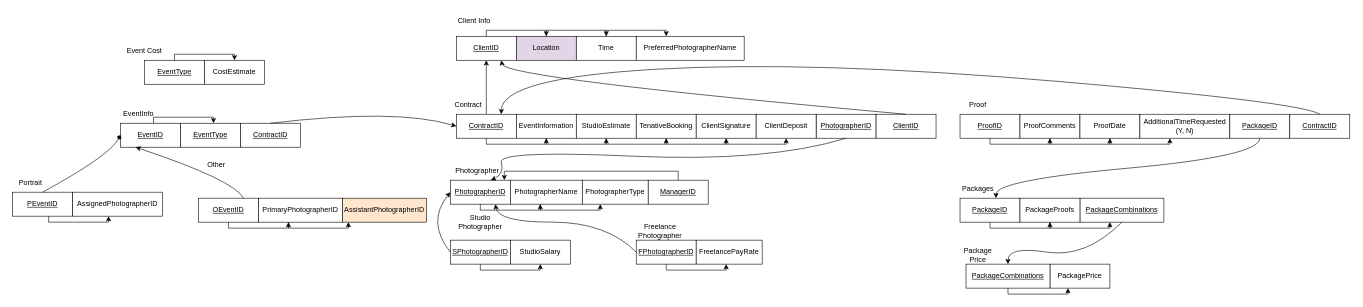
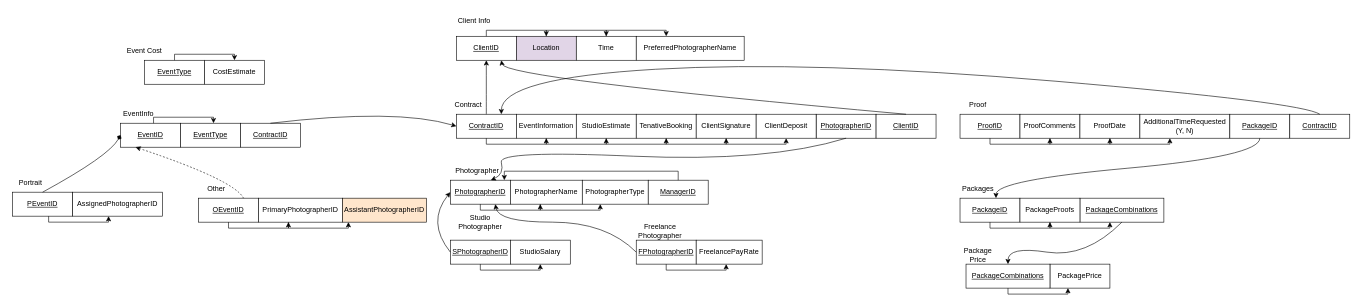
  <mxCell id="0" />
  <mxCell id="1" parent="0" />
  <mxCell id="2" value="&lt;u&gt;ClientID&lt;/u&gt;" style="whiteSpace=wrap;html=1;align=center;" parent="1" vertex="1"><mxGeometry x="760" y="60" width="100" height="40" as="geometry" /></mxCell>
  <mxCell id="3" value="Location" style="whiteSpace=wrap;html=1;align=center;fillColor=#e1d5e7;" parent="1" vertex="1"><mxGeometry x="860" y="60" width="100" height="40" as="geometry" /></mxCell>
  <mxCell id="4" value="Time" style="whiteSpace=wrap;html=1;align=center;" parent="1" vertex="1"><mxGeometry x="960" y="60" width="100" height="40" as="geometry" /></mxCell>
  <mxCell id="5" value="PreferredPhotographerName" style="whiteSpace=wrap;html=1;align=center;" parent="1" vertex="1"><mxGeometry x="1060" y="60" width="180" height="40" as="geometry" /></mxCell>
  <mxCell id="6" value="Client Info" style="text;html=1;strokeColor=none;fillColor=none;align=center;verticalAlign=middle;whiteSpace=wrap;rounded=0;" parent="1" vertex="1"><mxGeometry x="760" y="20" width="60" height="30" as="geometry" /></mxCell>
  <mxCell id="7" value="&lt;u&gt;ContractID&lt;/u&gt;" style="whiteSpace=wrap;html=1;align=center;" parent="1" vertex="1"><mxGeometry x="760" y="190" width="100" height="40" as="geometry" /></mxCell>
  <mxCell id="8" value="&lt;u&gt;PhotographerID&lt;/u&gt;" style="whiteSpace=wrap;html=1;align=center;" parent="1" vertex="1"><mxGeometry x="1360" y="190" width="100" height="40" as="geometry" /></mxCell>
  <mxCell id="9" value="EventInformation" style="whiteSpace=wrap;html=1;align=center;" parent="1" vertex="1"><mxGeometry x="860" y="190" width="100" height="40" as="geometry" /></mxCell>
  <mxCell id="10" value="StudioEstimate" style="whiteSpace=wrap;html=1;align=center;" parent="1" vertex="1"><mxGeometry x="960" y="190" width="100" height="40" as="geometry" /></mxCell>
  <mxCell id="11" value="TenativeBooking" style="whiteSpace=wrap;html=1;align=center;" parent="1" vertex="1"><mxGeometry x="1060" y="190" width="100" height="40" as="geometry" /></mxCell>
  <mxCell id="12" value="ClientSignature" style="whiteSpace=wrap;html=1;align=center;" parent="1" vertex="1"><mxGeometry x="1160" y="190" width="100" height="40" as="geometry" /></mxCell>
  <mxCell id="13" value="ClientDeposit" style="whiteSpace=wrap;html=1;align=center;" parent="1" vertex="1"><mxGeometry x="1260" y="190" width="100" height="40" as="geometry" /></mxCell>
  <mxCell id="14" value="Contract" style="text;html=1;strokeColor=none;fillColor=none;align=center;verticalAlign=middle;whiteSpace=wrap;rounded=0;" parent="1" vertex="1"><mxGeometry x="750" y="160" width="60" height="30" as="geometry" /></mxCell>
  <mxCell id="15" value="&lt;u&gt;PhotographerID&lt;/u&gt;" style="whiteSpace=wrap;html=1;align=center;" parent="1" vertex="1"><mxGeometry x="750" y="300" width="100" height="40" as="geometry" /></mxCell>
  <mxCell id="16" value="PhotographerName" style="whiteSpace=wrap;html=1;align=center;" parent="1" vertex="1"><mxGeometry x="850" y="300" width="120" height="40" as="geometry" /></mxCell>
  <mxCell id="17" value="PhotographerType" style="whiteSpace=wrap;html=1;align=center;" parent="1" vertex="1"><mxGeometry x="970" y="300" width="110" height="40" as="geometry" /></mxCell>
  <mxCell id="18" value="&lt;u&gt;ManagerID&lt;/u&gt;" style="whiteSpace=wrap;html=1;align=center;" parent="1" vertex="1"><mxGeometry x="1080" y="300" width="100" height="40" as="geometry" /></mxCell>
  <mxCell id="19" value="Photographer" style="text;html=1;strokeColor=none;fillColor=none;align=center;verticalAlign=middle;whiteSpace=wrap;rounded=0;" parent="1" vertex="1"><mxGeometry x="750" y="270" width="90" height="30" as="geometry" /></mxCell>
  <mxCell id="20" value="&lt;u style=&quot;border-color: var(--border-color);&quot;&gt;SPhotographerID&lt;/u&gt;" style="whiteSpace=wrap;html=1;align=center;" parent="1" vertex="1"><mxGeometry x="750" y="400" width="100" height="40" as="geometry" /></mxCell>
  <mxCell id="21" value="StudioSalary" style="whiteSpace=wrap;html=1;align=center;" parent="1" vertex="1"><mxGeometry x="850" y="400" width="100" height="40" as="geometry" /></mxCell>
  <mxCell id="22" value="Studio Photographer" style="text;html=1;strokeColor=none;fillColor=none;align=center;verticalAlign=middle;whiteSpace=wrap;rounded=0;" parent="1" vertex="1"><mxGeometry x="760" y="355" width="80" height="30" as="geometry" /></mxCell>
  <mxCell id="23" value="&lt;u style=&quot;border-color: var(--border-color);&quot;&gt;FPhotographerID&lt;/u&gt;" style="whiteSpace=wrap;html=1;align=center;" parent="1" vertex="1"><mxGeometry x="1060" y="400" width="100" height="40" as="geometry" /></mxCell>
  <mxCell id="24" value="FreelancePayRate" style="whiteSpace=wrap;html=1;align=center;" parent="1" vertex="1"><mxGeometry x="1160" y="400" width="110" height="40" as="geometry" /></mxCell>
  <mxCell id="25" value="Freelance Photographer" style="text;html=1;strokeColor=none;fillColor=none;align=center;verticalAlign=middle;whiteSpace=wrap;rounded=0;" parent="1" vertex="1"><mxGeometry x="1060" y="370" width="80" height="30" as="geometry" /></mxCell>
  <mxCell id="26" value="&lt;u&gt;EventID&lt;/u&gt;" style="whiteSpace=wrap;html=1;align=center;" parent="1" vertex="1"><mxGeometry x="200" y="205" width="100" height="40" as="geometry" /></mxCell>
  <mxCell id="27" value="CostEstimate" style="whiteSpace=wrap;html=1;align=center;" parent="1" vertex="1"><mxGeometry x="340" y="100" width="100" height="40" as="geometry" /></mxCell>
  <mxCell id="28" value="&lt;u&gt;EventType&lt;/u&gt;" style="whiteSpace=wrap;html=1;align=center;" parent="1" vertex="1"><mxGeometry x="300" y="205" width="100" height="40" as="geometry" /></mxCell>
  <mxCell id="29" value="&lt;u style=&quot;border-color: var(--border-color);&quot;&gt;PEventID&lt;/u&gt;" style="whiteSpace=wrap;html=1;align=center;" parent="1" vertex="1"><mxGeometry x="20" y="320" width="100" height="40" as="geometry" /></mxCell>
  <mxCell id="30" value="AssignedPhotographerID" style="whiteSpace=wrap;html=1;align=center;" parent="1" vertex="1"><mxGeometry x="120" y="320" width="150" height="40" as="geometry" /></mxCell>
  <mxCell id="31" value="EventInfo" style="text;html=1;strokeColor=none;fillColor=none;align=center;verticalAlign=middle;whiteSpace=wrap;rounded=0;" parent="1" vertex="1"><mxGeometry x="200" y="175" width="60" height="30" as="geometry" /></mxCell>
  <mxCell id="32" value="Portrait" style="text;html=1;strokeColor=none;fillColor=none;align=center;verticalAlign=middle;whiteSpace=wrap;rounded=0;" parent="1" vertex="1"><mxGeometry x="20" y="290" width="60" height="30" as="geometry" /></mxCell>
  <mxCell id="33" value="&lt;u&gt;OEventID&lt;/u&gt;" style="whiteSpace=wrap;html=1;align=center;" parent="1" vertex="1"><mxGeometry x="330" y="330" width="100" height="40" as="geometry" /></mxCell>
  <mxCell id="34" value="PrimaryPhotographerID" style="whiteSpace=wrap;html=1;align=center;" parent="1" vertex="1"><mxGeometry x="430" y="330" width="140" height="40" as="geometry" /></mxCell>
  <mxCell id="35" value="AssistantPhotographerID" style="whiteSpace=wrap;html=1;align=center;fillColor=#ffe6cc;" parent="1" vertex="1"><mxGeometry x="570" y="330" width="140" height="40" as="geometry" /></mxCell>
- <mxCell id="36" value="Other" style="text;html=1;strokeColor=none;fillColor=none;align=center;verticalAlign=middle;whiteSpace=wrap;rounded=0;" parent="1" vertex="1"><mxGeometry x="330" y="260" width="60" height="30" as="geometry" /></mxCell>
+ <mxCell id="36" value="Other" style="text;html=1;strokeColor=none;fillColor=none;align=center;verticalAlign=middle;whiteSpace=wrap;rounded=0;" parent="1" vertex="1"><mxGeometry x="330" y="300" width="60" height="30" as="geometry" /></mxCell>
  <mxCell id="37" value="&lt;u&gt;ProofID&lt;/u&gt;" style="whiteSpace=wrap;html=1;align=center;" parent="1" vertex="1"><mxGeometry x="1600" y="190" width="100" height="40" as="geometry" /></mxCell>
  <mxCell id="38" value="ProofComments" style="whiteSpace=wrap;html=1;align=center;" parent="1" vertex="1"><mxGeometry x="1700" y="190" width="100" height="40" as="geometry" /></mxCell>
  <mxCell id="39" value="ProofDate" style="whiteSpace=wrap;html=1;align=center;" parent="1" vertex="1"><mxGeometry x="1800" y="190" width="100" height="40" as="geometry" /></mxCell>
  <mxCell id="40" value="AdditionalTimeRequested (Y, N)" style="whiteSpace=wrap;html=1;align=center;" parent="1" vertex="1"><mxGeometry x="1900" y="190" width="150" height="40" as="geometry" /></mxCell>
  <mxCell id="41" value="&lt;u&gt;PackageID&lt;/u&gt;" style="whiteSpace=wrap;html=1;align=center;" parent="1" vertex="1"><mxGeometry x="1600" y="330" width="100" height="40" as="geometry" /></mxCell>
  <mxCell id="42" value="Proof" style="text;html=1;strokeColor=none;fillColor=none;align=center;verticalAlign=middle;whiteSpace=wrap;rounded=0;" parent="1" vertex="1"><mxGeometry x="1600" y="160" width="60" height="30" as="geometry" /></mxCell>
  <mxCell id="43" value="PackagePrice" style="whiteSpace=wrap;html=1;align=center;" parent="1" vertex="1"><mxGeometry x="1750" y="440" width="100" height="40" as="geometry" /></mxCell>
  <mxCell id="44" value="&lt;u&gt;PackageCombinations&lt;/u&gt;" style="whiteSpace=wrap;html=1;align=center;" parent="1" vertex="1"><mxGeometry x="1800" y="330" width="140" height="40" as="geometry" /></mxCell>
  <mxCell id="45" value="PackageProofs" style="whiteSpace=wrap;html=1;align=center;" parent="1" vertex="1"><mxGeometry x="1700" y="330" width="100" height="40" as="geometry" /></mxCell>
  <mxCell id="46" value="Packages" style="text;html=1;strokeColor=none;fillColor=none;align=center;verticalAlign=middle;whiteSpace=wrap;rounded=0;" parent="1" vertex="1"><mxGeometry x="1600" y="300" width="60" height="30" as="geometry" /></mxCell>
  <mxCell id="47" value="" style="curved=1;endArrow=diamond;html=1;rounded=0;exitX=0.5;exitY=0;exitDx=0;exitDy=0;entryX=0;entryY=0.5;entryDx=0;entryDy=0;" parent="1" source="29" target="26" edge="1"><mxGeometry width="50" height="50" relative="1" as="geometry"><mxPoint x="110" y="290" as="sourcePoint" /><mxPoint x="160" y="240" as="targetPoint" /><Array as="points"><mxPoint x="180" y="260" /></Array></mxGeometry></mxCell>
- <mxCell id="48" value="" style="curved=1;endArrow=classic;html=1;rounded=0;exitX=0.75;exitY=0;exitDx=0;exitDy=0;entryX=0.25;entryY=1;entryDx=0;entryDy=0;" parent="1" source="33" target="26" edge="1"><mxGeometry width="50" height="50" relative="1" as="geometry"><mxPoint x="210" y="470" as="sourcePoint" /><mxPoint x="260" y="420" as="targetPoint" /><Array as="points"><mxPoint x="390" y="300" /></Array></mxGeometry></mxCell>
+ <mxCell id="48" value="" style="curved=1;endArrow=classic;html=1;rounded=0;exitX=0.75;exitY=0;exitDx=0;exitDy=0;entryX=0.25;entryY=1;entryDx=0;entryDy=0;dashed=1;" parent="1" source="33" target="26" edge="1"><mxGeometry width="50" height="50" relative="1" as="geometry"><mxPoint x="210" y="470" as="sourcePoint" /><mxPoint x="260" y="420" as="targetPoint" /><Array as="points"><mxPoint x="390" y="300" /></Array></mxGeometry></mxCell>
  <mxCell id="49" value="" style="curved=1;endArrow=classic;html=1;rounded=0;exitX=0;exitY=0.5;exitDx=0;exitDy=0;entryX=0.75;entryY=1;entryDx=0;entryDy=0;" parent="1" source="23" target="15" edge="1"><mxGeometry width="50" height="50" relative="1" as="geometry"><mxPoint x="980" y="550" as="sourcePoint" /><mxPoint x="1030" y="500" as="targetPoint" /><Array as="points"><mxPoint x="1010" y="370" /><mxPoint x="830" y="370" /></Array></mxGeometry></mxCell>
  <mxCell id="50" value="" style="curved=1;endArrow=classic;html=1;rounded=0;exitX=0;exitY=0.5;exitDx=0;exitDy=0;entryX=0;entryY=0.5;entryDx=0;entryDy=0;" parent="1" source="20" target="15" edge="1"><mxGeometry width="50" height="50" relative="1" as="geometry"><mxPoint x="670" y="470" as="sourcePoint" /><mxPoint x="720" y="420" as="targetPoint" /><Array as="points"><mxPoint x="710" y="370" /></Array></mxGeometry></mxCell>
  <mxCell id="51" value="" style="curved=1;endArrow=classic;html=1;rounded=0;exitX=0.5;exitY=0;exitDx=0;exitDy=0;entryX=0.5;entryY=1;entryDx=0;entryDy=0;" parent="1" source="7" target="2" edge="1"><mxGeometry width="50" height="50" relative="1" as="geometry"><mxPoint x="970" y="150" as="sourcePoint" /><mxPoint x="1020" y="100" as="targetPoint" /></mxGeometry></mxCell>
  <mxCell id="52" value="&lt;u style=&quot;border-color: var(--border-color);&quot;&gt;PackageID&lt;/u&gt;" style="whiteSpace=wrap;html=1;align=center;" parent="1" vertex="1"><mxGeometry x="2050" y="190" width="100" height="40" as="geometry" /></mxCell>
  <mxCell id="53" value="" style="curved=1;endArrow=classic;html=1;rounded=0;exitX=0.5;exitY=1;exitDx=0;exitDy=0;entryX=1;entryY=1;entryDx=0;entryDy=0;" parent="1" source="52" target="46" edge="1"><mxGeometry width="50" height="50" relative="1" as="geometry"><mxPoint x="1730" y="330" as="sourcePoint" /><mxPoint x="1780" y="280" as="targetPoint" /><Array as="points"><mxPoint x="2100" y="260" /><mxPoint x="1660" y="300" /></Array></mxGeometry></mxCell>
  <mxCell id="54" value="&lt;u style=&quot;border-color: var(--border-color);&quot;&gt;ContractID&lt;/u&gt;" style="whiteSpace=wrap;html=1;align=center;" parent="1" vertex="1"><mxGeometry x="2150" y="190" width="100" height="40" as="geometry" /></mxCell>
  <mxCell id="55" value="" style="curved=1;endArrow=classic;html=1;rounded=0;exitX=0.5;exitY=0;exitDx=0;exitDy=0;entryX=0.75;entryY=0;entryDx=0;entryDy=0;" parent="1" source="54" target="7" edge="1"><mxGeometry width="50" height="50" relative="1" as="geometry"><mxPoint x="1880" y="330" as="sourcePoint" /><mxPoint x="1930" y="280" as="targetPoint" /><Array as="points"><mxPoint x="2170" y="170" /><mxPoint x="1350" y="100" /><mxPoint x="835" y="130" /></Array></mxGeometry></mxCell>
  <mxCell id="56" value="" style="endArrow=none;html=1;rounded=0;entryX=0.5;entryY=0;entryDx=0;entryDy=0;exitX=1;exitY=1;exitDx=0;exitDy=0;startArrow=classic;startFill=1;" parent="1" source="19" target="18" edge="1"><mxGeometry relative="1" as="geometry"><mxPoint x="990" y="240" as="sourcePoint" /><mxPoint x="1150" y="240" as="targetPoint" /><Array as="points"><mxPoint x="840" y="285" /><mxPoint x="1130" y="285" /></Array></mxGeometry></mxCell>
  <mxCell id="57" value="&lt;u style=&quot;border-color: var(--border-color);&quot;&gt;ContractID&lt;/u&gt;" style="whiteSpace=wrap;html=1;align=center;" parent="1" vertex="1"><mxGeometry x="400" y="205" width="100" height="40" as="geometry" /></mxCell>
  <mxCell id="58" value="" style="curved=1;endArrow=classic;html=1;rounded=0;exitX=0.5;exitY=0;exitDx=0;exitDy=0;entryX=0;entryY=0.5;entryDx=0;entryDy=0;" parent="1" source="57" target="7" edge="1"><mxGeometry width="50" height="50" relative="1" as="geometry"><mxPoint x="600" y="140" as="sourcePoint" /><mxPoint x="650" y="90" as="targetPoint" /><Array as="points"><mxPoint x="660" y="180" /></Array></mxGeometry></mxCell>
  <mxCell id="59" value="" style="endArrow=classic;html=1;rounded=0;exitX=0.5;exitY=0;exitDx=0;exitDy=0;entryX=0.5;entryY=0;entryDx=0;entryDy=0;endFill=1;" parent="1" source="2" target="3" edge="1"><mxGeometry relative="1" as="geometry"><mxPoint x="920" y="20" as="sourcePoint" /><mxPoint x="1080" y="20" as="targetPoint" /><Array as="points"><mxPoint x="810" y="50" /><mxPoint x="910" y="50" /></Array></mxGeometry></mxCell>
  <mxCell id="60" value="" style="endArrow=classic;html=1;rounded=0;exitX=0.5;exitY=0;exitDx=0;exitDy=0;entryX=0.5;entryY=0;entryDx=0;entryDy=0;endFill=1;" parent="1" edge="1"><mxGeometry relative="1" as="geometry"><mxPoint x="910" y="60" as="sourcePoint" /><mxPoint x="1010" y="60" as="targetPoint" /><Array as="points"><mxPoint x="910" y="50" /><mxPoint x="1010" y="50" /></Array></mxGeometry></mxCell>
  <mxCell id="61" value="" style="endArrow=classic;html=1;rounded=0;exitX=0.5;exitY=0;exitDx=0;exitDy=0;entryX=0.5;entryY=0;entryDx=0;entryDy=0;endFill=1;" parent="1" edge="1"><mxGeometry relative="1" as="geometry"><mxPoint x="1010" y="60" as="sourcePoint" /><mxPoint x="1110" y="60" as="targetPoint" /><Array as="points"><mxPoint x="1010" y="50" /><mxPoint x="1110" y="50" /></Array></mxGeometry></mxCell>
  <mxCell id="62" value="" style="endArrow=classic;html=1;rounded=0;exitX=0.5;exitY=1;exitDx=0;exitDy=0;endFill=1;entryX=0.5;entryY=1;entryDx=0;entryDy=0;" parent="1" source="7" target="9" edge="1"><mxGeometry relative="1" as="geometry"><mxPoint x="940" y="170" as="sourcePoint" /><mxPoint x="930" y="260" as="targetPoint" /><Array as="points"><mxPoint x="810" y="240" /><mxPoint x="910" y="240" /></Array></mxGeometry></mxCell>
  <mxCell id="63" value="" style="endArrow=classic;html=1;rounded=0;exitX=0.5;exitY=1;exitDx=0;exitDy=0;entryX=0.5;entryY=1;entryDx=0;entryDy=0;endFill=1;" parent="1" edge="1"><mxGeometry relative="1" as="geometry"><mxPoint x="910" y="230" as="sourcePoint" /><mxPoint x="1010" y="230" as="targetPoint" /><Array as="points"><mxPoint x="910" y="240" /><mxPoint x="1010" y="240" /></Array></mxGeometry></mxCell>
  <mxCell id="64" value="" style="endArrow=classic;html=1;rounded=0;exitX=0.5;exitY=1;exitDx=0;exitDy=0;entryX=0.5;entryY=1;entryDx=0;entryDy=0;endFill=1;" parent="1" edge="1"><mxGeometry relative="1" as="geometry"><mxPoint x="1010" y="230" as="sourcePoint" /><mxPoint x="1110" y="230" as="targetPoint" /><Array as="points"><mxPoint x="1010" y="240" /><mxPoint x="1110" y="240" /></Array></mxGeometry></mxCell>
  <mxCell id="65" value="" style="endArrow=classic;html=1;rounded=0;exitX=0.5;exitY=1;exitDx=0;exitDy=0;entryX=0.5;entryY=1;entryDx=0;entryDy=0;endFill=1;" parent="1" edge="1"><mxGeometry relative="1" as="geometry"><mxPoint x="1110" y="230" as="sourcePoint" /><mxPoint x="1210" y="230" as="targetPoint" /><Array as="points"><mxPoint x="1110" y="240" /><mxPoint x="1210" y="240" /></Array></mxGeometry></mxCell>
  <mxCell id="66" value="" style="endArrow=classic;html=1;rounded=0;exitX=0.5;exitY=1;exitDx=0;exitDy=0;entryX=0.5;entryY=1;entryDx=0;entryDy=0;endFill=1;" parent="1" edge="1"><mxGeometry relative="1" as="geometry"><mxPoint x="1210" y="230" as="sourcePoint" /><mxPoint x="1310" y="230" as="targetPoint" /><Array as="points"><mxPoint x="1210" y="240" /><mxPoint x="1310" y="240" /></Array></mxGeometry></mxCell>
  <mxCell id="67" value="" style="endArrow=classic;html=1;rounded=0;exitX=0.5;exitY=1;exitDx=0;exitDy=0;entryX=0.5;entryY=1;entryDx=0;entryDy=0;endFill=1;" parent="1" edge="1"><mxGeometry relative="1" as="geometry"><mxPoint x="800" y="340" as="sourcePoint" /><mxPoint x="900" y="340" as="targetPoint" /><Array as="points"><mxPoint x="800" y="350" /><mxPoint x="900" y="350" /></Array></mxGeometry></mxCell>
  <mxCell id="68" value="" style="endArrow=classic;html=1;rounded=0;exitX=0.5;exitY=1;exitDx=0;exitDy=0;entryX=0.5;entryY=1;entryDx=0;entryDy=0;endFill=1;" parent="1" edge="1"><mxGeometry relative="1" as="geometry"><mxPoint x="900" y="340" as="sourcePoint" /><mxPoint x="1000" y="340" as="targetPoint" /><Array as="points"><mxPoint x="900" y="350" /><mxPoint x="1000" y="350" /></Array></mxGeometry></mxCell>
  <mxCell id="69" value="" style="endArrow=classic;html=1;rounded=0;exitX=0.5;exitY=1;exitDx=0;exitDy=0;entryX=0.5;entryY=1;entryDx=0;entryDy=0;endFill=1;" parent="1" edge="1"><mxGeometry relative="1" as="geometry"><mxPoint x="800" y="440" as="sourcePoint" /><mxPoint x="900" y="440" as="targetPoint" /><Array as="points"><mxPoint x="800" y="450" /><mxPoint x="900" y="450" /></Array></mxGeometry></mxCell>
  <mxCell id="70" value="" style="endArrow=classic;html=1;rounded=0;exitX=0.5;exitY=1;exitDx=0;exitDy=0;entryX=0.5;entryY=1;entryDx=0;entryDy=0;endFill=1;" parent="1" edge="1"><mxGeometry relative="1" as="geometry"><mxPoint x="1110" y="440" as="sourcePoint" /><mxPoint x="1210" y="440" as="targetPoint" /><Array as="points"><mxPoint x="1110" y="450" /><mxPoint x="1210" y="450" /></Array></mxGeometry></mxCell>
  <mxCell id="71" value="" style="endArrow=classic;html=1;rounded=0;exitX=0.5;exitY=0;exitDx=0;exitDy=0;entryX=0.5;entryY=0;entryDx=0;entryDy=0;endFill=1;" parent="1" edge="1"><mxGeometry relative="1" as="geometry"><mxPoint x="255" y="205" as="sourcePoint" /><mxPoint x="355" y="205" as="targetPoint" /><Array as="points"><mxPoint x="255" y="195" /><mxPoint x="355" y="195" /></Array></mxGeometry></mxCell>
  <mxCell id="72" value="" style="endArrow=classic;html=1;rounded=0;exitX=0.5;exitY=1;exitDx=0;exitDy=0;entryX=0.5;entryY=1;entryDx=0;entryDy=0;endFill=1;" parent="1" edge="1"><mxGeometry relative="1" as="geometry"><mxPoint x="380" y="370" as="sourcePoint" /><mxPoint x="480" y="370" as="targetPoint" /><Array as="points"><mxPoint x="380" y="380" /><mxPoint x="480" y="380" /></Array></mxGeometry></mxCell>
  <mxCell id="73" value="" style="endArrow=classic;html=1;rounded=0;exitX=0.5;exitY=1;exitDx=0;exitDy=0;entryX=0.5;entryY=1;entryDx=0;entryDy=0;endFill=1;" parent="1" edge="1"><mxGeometry relative="1" as="geometry"><mxPoint x="480" y="370" as="sourcePoint" /><mxPoint x="580" y="370" as="targetPoint" /><Array as="points"><mxPoint x="480" y="380" /><mxPoint x="580" y="380" /></Array></mxGeometry></mxCell>
  <mxCell id="74" value="" style="endArrow=classic;html=1;rounded=0;exitX=0.5;exitY=1;exitDx=0;exitDy=0;entryX=0.5;entryY=1;entryDx=0;entryDy=0;endFill=1;" parent="1" edge="1"><mxGeometry relative="1" as="geometry"><mxPoint x="80" y="360" as="sourcePoint" /><mxPoint x="180" y="360" as="targetPoint" /><Array as="points"><mxPoint x="80" y="370" /><mxPoint x="180" y="370" /></Array></mxGeometry></mxCell>
  <mxCell id="75" value="" style="endArrow=classic;html=1;rounded=0;exitX=0.5;exitY=1;exitDx=0;exitDy=0;entryX=0.5;entryY=1;entryDx=0;entryDy=0;endFill=1;" parent="1" edge="1"><mxGeometry relative="1" as="geometry"><mxPoint x="1650" y="230" as="sourcePoint" /><mxPoint x="1750" y="230" as="targetPoint" /><Array as="points"><mxPoint x="1650" y="240" /><mxPoint x="1750" y="240" /></Array></mxGeometry></mxCell>
  <mxCell id="76" value="" style="endArrow=classic;html=1;rounded=0;exitX=0.5;exitY=1;exitDx=0;exitDy=0;entryX=0.5;entryY=1;entryDx=0;entryDy=0;endFill=1;" parent="1" edge="1"><mxGeometry relative="1" as="geometry"><mxPoint x="1750" y="230" as="sourcePoint" /><mxPoint x="1850" y="230" as="targetPoint" /><Array as="points"><mxPoint x="1750" y="240" /><mxPoint x="1850" y="240" /></Array></mxGeometry></mxCell>
  <mxCell id="77" value="" style="endArrow=classic;html=1;rounded=0;exitX=0.5;exitY=1;exitDx=0;exitDy=0;entryX=0.5;entryY=1;entryDx=0;entryDy=0;endFill=1;" parent="1" edge="1"><mxGeometry relative="1" as="geometry"><mxPoint x="1850" y="230" as="sourcePoint" /><mxPoint x="1950" y="230" as="targetPoint" /><Array as="points"><mxPoint x="1850" y="240" /><mxPoint x="1950" y="240" /></Array></mxGeometry></mxCell>
  <mxCell id="78" value="" style="endArrow=classic;html=1;rounded=0;exitX=0.5;exitY=1;exitDx=0;exitDy=0;entryX=0.5;entryY=1;entryDx=0;entryDy=0;endFill=1;" parent="1" edge="1"><mxGeometry relative="1" as="geometry"><mxPoint x="1650" y="370" as="sourcePoint" /><mxPoint x="1750" y="370" as="targetPoint" /><Array as="points"><mxPoint x="1650" y="380" /><mxPoint x="1750" y="380" /></Array></mxGeometry></mxCell>
  <mxCell id="79" value="" style="endArrow=classic;html=1;rounded=0;exitX=0.5;exitY=1;exitDx=0;exitDy=0;entryX=0.5;entryY=1;entryDx=0;entryDy=0;endFill=1;" parent="1" edge="1"><mxGeometry relative="1" as="geometry"><mxPoint x="1750" y="370" as="sourcePoint" /><mxPoint x="1850" y="370" as="targetPoint" /><Array as="points"><mxPoint x="1750" y="380" /><mxPoint x="1850" y="380" /></Array></mxGeometry></mxCell>
  <mxCell id="80" value="&lt;u&gt;PackageCombinations&lt;/u&gt;" style="whiteSpace=wrap;html=1;align=center;" parent="1" vertex="1"><mxGeometry x="1610" y="440" width="140" height="40" as="geometry" /></mxCell>
  <mxCell id="81" value="" style="endArrow=classic;html=1;rounded=0;exitX=0.5;exitY=1;exitDx=0;exitDy=0;entryX=0.5;entryY=1;entryDx=0;entryDy=0;endFill=1;" parent="1" edge="1"><mxGeometry relative="1" as="geometry"><mxPoint x="1680" y="480" as="sourcePoint" /><mxPoint x="1780" y="480" as="targetPoint" /><Array as="points"><mxPoint x="1680" y="490" /><mxPoint x="1780" y="490" /></Array></mxGeometry></mxCell>
  <mxCell id="82" value="" style="curved=1;endArrow=classic;html=1;rounded=0;exitX=0.5;exitY=1;exitDx=0;exitDy=0;entryX=0.5;entryY=0;entryDx=0;entryDy=0;" parent="1" source="44" target="80" edge="1"><mxGeometry width="50" height="50" relative="1" as="geometry"><mxPoint x="1955" y="470" as="sourcePoint" /><mxPoint x="2005" y="420" as="targetPoint" /><Array as="points"><mxPoint x="1810" y="430" /><mxPoint x="1680" y="410" /></Array></mxGeometry></mxCell>
  <mxCell id="83" value="Package Price" style="text;html=1;strokeColor=none;fillColor=none;align=center;verticalAlign=middle;whiteSpace=wrap;rounded=0;" parent="1" vertex="1"><mxGeometry x="1600" y="410" width="60" height="30" as="geometry" /></mxCell>
  <mxCell id="84" value="&lt;u&gt;EventType&lt;/u&gt;" style="whiteSpace=wrap;html=1;align=center;" parent="1" vertex="1"><mxGeometry x="240" y="100" width="100" height="40" as="geometry" /></mxCell>
  <mxCell id="85" value="" style="endArrow=classic;html=1;rounded=0;exitX=0.5;exitY=0;exitDx=0;exitDy=0;entryX=0.5;entryY=0;entryDx=0;entryDy=0;endFill=1;" parent="1" edge="1"><mxGeometry relative="1" as="geometry"><mxPoint x="290" y="100" as="sourcePoint" /><mxPoint x="390" y="100" as="targetPoint" /><Array as="points"><mxPoint x="290" y="90" /><mxPoint x="390" y="90" /></Array></mxGeometry></mxCell>
  <mxCell id="86" value="Event Cost" style="text;html=1;strokeColor=none;fillColor=none;align=center;verticalAlign=middle;whiteSpace=wrap;rounded=0;" parent="1" vertex="1"><mxGeometry x="200" y="70" width="80" height="30" as="geometry" /></mxCell>
  <mxCell id="87" value="&lt;u&gt;ClientID&lt;/u&gt;" style="whiteSpace=wrap;html=1;align=center;" vertex="1" parent="1"><mxGeometry x="1460" y="190" width="100" height="40" as="geometry" /></mxCell>
  <mxCell id="88" value="" style="curved=1;endArrow=classic;html=1;rounded=0;exitX=0.5;exitY=1;exitDx=0;exitDy=0;entryX=0.75;entryY=1;entryDx=0;entryDy=0;" edge="1" parent="1" source="8" target="19"><mxGeometry width="50" height="50" relative="1" as="geometry"><mxPoint x="1390" y="345" as="sourcePoint" /><mxPoint x="1440" y="295" as="targetPoint" /><Array as="points"><mxPoint x="1280" y="270" /><mxPoint x="830" y="250" /><mxPoint x="840" y="290" /></Array></mxGeometry></mxCell>
  <mxCell id="89" value="" style="curved=1;endArrow=classic;html=1;rounded=0;exitX=0.5;exitY=0;exitDx=0;exitDy=0;entryX=0.75;entryY=1;entryDx=0;entryDy=0;" edge="1" parent="1" source="87" target="2"><mxGeometry width="50" height="50" relative="1" as="geometry"><mxPoint x="1400" y="355" as="sourcePoint" /><mxPoint x="1450" y="305" as="targetPoint" /><Array as="points"><mxPoint x="840" y="130" /></Array></mxGeometry></mxCell>
